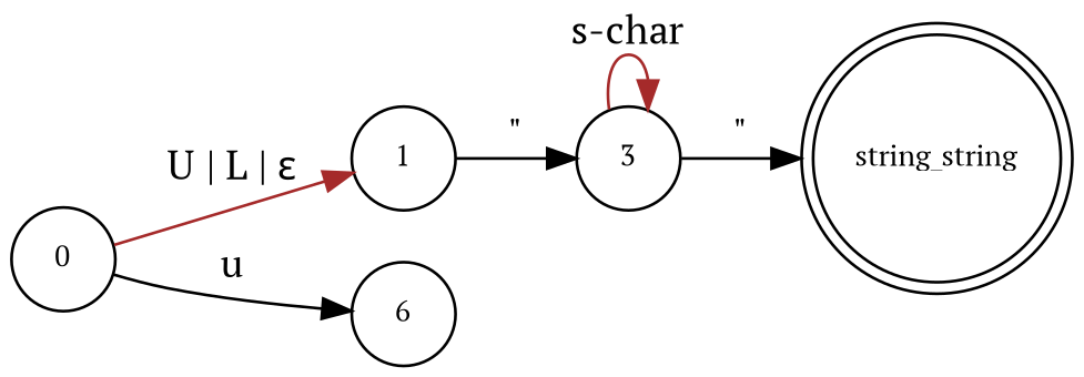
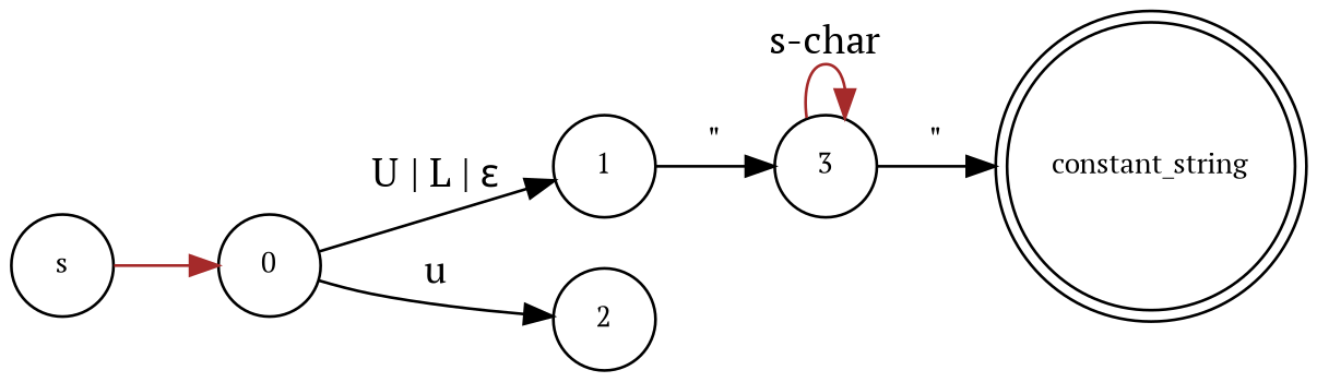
  digraph {
    fontname="PT Serif"
    rankdir=LR
    node [fontname="PT Serif" fontsize=10 shape=circle]
    edge [color=brown fontname="PT Serif"]
+   n1 [label=s]
    n2 [label=0]
    n3 [label=1]
-   n4 [label=6]
+   n4 [label=2]
    n5 [label=3]
-   n6 [label=string_string shape=doublecircle]
-   n2 -> n3 [label="U | L | ε"]
+   n6 [label=constant_string shape=doublecircle]
+   n1 -> n2
+   n2 -> n3 [color=black label="U | L | ε"]
    n2 -> n4 [color=black label=u]
    n3 -> n5 [color=black label="\""]
    n5 -> n5 [label="s-char"]
    n5 -> n6 [color=black label="\""]
  }
